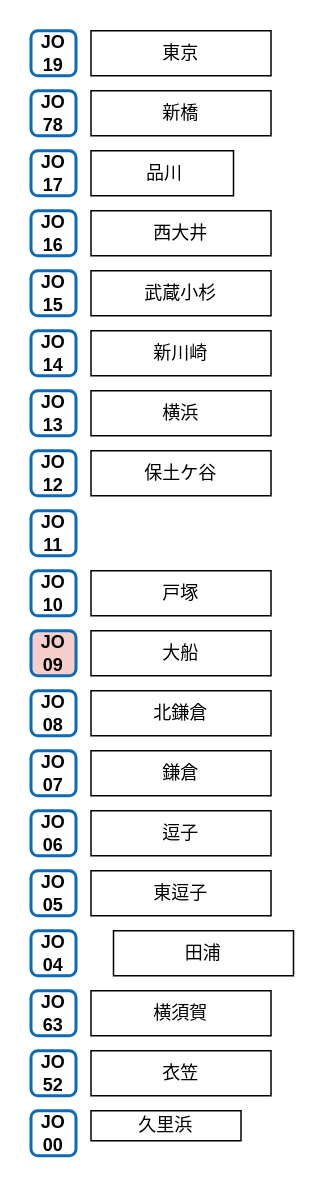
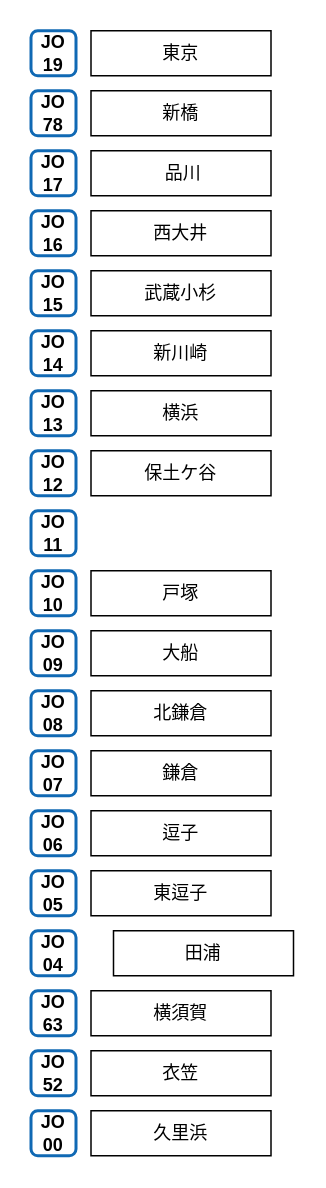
  <mxCell id="0" />
  <mxCell id="1" parent="0" />
  <mxCell id="2" value="&lt;b&gt;JO&lt;/b&gt;&lt;div&gt;&lt;b&gt;00&lt;/b&gt;&lt;/div&gt;" style="rounded=1;whiteSpace=wrap;html=1;strokeWidth=2;strokeColor=#1069B4;" vertex="1" parent="1"><mxGeometry x="20" y="740" width="30" height="30" as="geometry" /></mxCell>
- <mxCell id="3" value="久里浜" style="rounded=0;whiteSpace=wrap;html=1;" vertex="1" parent="1"><mxGeometry x="60" y="740" width="100" height="20" as="geometry" /></mxCell>
+ <mxCell id="3" value="久里浜" style="rounded=0;whiteSpace=wrap;html=1;" vertex="1" parent="1"><mxGeometry x="60" y="740" width="120" height="30" as="geometry" /></mxCell>
  <mxCell id="4" value="&lt;b&gt;JO&lt;/b&gt;&lt;div&gt;&lt;b&gt;52&lt;/b&gt;&lt;/div&gt;" style="rounded=1;whiteSpace=wrap;html=1;strokeWidth=2;strokeColor=#1069B4;" vertex="1" parent="1"><mxGeometry x="20" y="700" width="30" height="30" as="geometry" /></mxCell>
  <mxCell id="5" value="衣笠" style="rounded=0;whiteSpace=wrap;html=1;" vertex="1" parent="1"><mxGeometry x="60" y="700" width="120" height="30" as="geometry" /></mxCell>
  <mxCell id="6" value="横須賀" style="rounded=0;whiteSpace=wrap;html=1;" vertex="1" parent="1"><mxGeometry x="60" y="660" width="120" height="30" as="geometry" /></mxCell>
  <mxCell id="7" value="&lt;b&gt;JO&lt;/b&gt;&lt;div&gt;&lt;b&gt;63&lt;/b&gt;&lt;/div&gt;" style="rounded=1;whiteSpace=wrap;html=1;strokeWidth=2;strokeColor=#1069B4;" vertex="1" parent="1"><mxGeometry x="20" y="660" width="30" height="30" as="geometry" /></mxCell>
  <mxCell id="8" value="田浦" style="rounded=0;whiteSpace=wrap;html=1;" vertex="1" parent="1"><mxGeometry x="75" y="620" width="120" height="30" as="geometry" /></mxCell>
  <mxCell id="9" value="東逗子" style="rounded=0;whiteSpace=wrap;html=1;" vertex="1" parent="1"><mxGeometry x="60" y="580" width="120" height="30" as="geometry" /></mxCell>
  <mxCell id="10" value="&lt;b&gt;JO&lt;/b&gt;&lt;div&gt;&lt;b&gt;04&lt;/b&gt;&lt;/div&gt;" style="rounded=1;whiteSpace=wrap;html=1;strokeWidth=2;strokeColor=#1069B4;" vertex="1" parent="1"><mxGeometry x="20" y="620" width="30" height="30" as="geometry" /></mxCell>
  <mxCell id="11" value="&lt;b&gt;JO&lt;/b&gt;&lt;div&gt;&lt;b&gt;05&lt;/b&gt;&lt;/div&gt;" style="rounded=1;whiteSpace=wrap;html=1;strokeWidth=2;strokeColor=#1069B4;" vertex="1" parent="1"><mxGeometry x="20" y="580" width="30" height="30" as="geometry" /></mxCell>
  <mxCell id="12" value="逗子" style="rounded=0;whiteSpace=wrap;html=1;" vertex="1" parent="1"><mxGeometry x="60" y="540" width="120" height="30" as="geometry" /></mxCell>
  <mxCell id="13" value="&lt;b&gt;JO&lt;/b&gt;&lt;div&gt;&lt;b&gt;06&lt;/b&gt;&lt;/div&gt;" style="rounded=1;whiteSpace=wrap;html=1;strokeWidth=2;strokeColor=#1069B4;" vertex="1" parent="1"><mxGeometry x="20" y="540" width="30" height="30" as="geometry" /></mxCell>
  <mxCell id="14" value="鎌倉" style="rounded=0;whiteSpace=wrap;html=1;" vertex="1" parent="1"><mxGeometry x="60" y="500" width="120" height="30" as="geometry" /></mxCell>
  <mxCell id="15" value="&lt;b&gt;JO&lt;/b&gt;&lt;div&gt;&lt;b&gt;07&lt;/b&gt;&lt;/div&gt;" style="rounded=1;whiteSpace=wrap;html=1;strokeWidth=2;strokeColor=#1069B4;" vertex="1" parent="1"><mxGeometry x="20" y="500" width="30" height="30" as="geometry" /></mxCell>
  <mxCell id="16" value="&lt;b&gt;JO&lt;/b&gt;&lt;div&gt;&lt;b&gt;08&lt;/b&gt;&lt;/div&gt;" style="rounded=1;whiteSpace=wrap;html=1;strokeWidth=2;strokeColor=#1069B4;" vertex="1" parent="1"><mxGeometry x="20" y="460" width="30" height="30" as="geometry" /></mxCell>
  <mxCell id="17" value="北鎌倉" style="rounded=0;whiteSpace=wrap;html=1;" vertex="1" parent="1"><mxGeometry x="60" y="460" width="120" height="30" as="geometry" /></mxCell>
- <mxCell id="18" value="&lt;b&gt;JO&lt;/b&gt;&lt;div&gt;&lt;b&gt;09&lt;/b&gt;&lt;/div&gt;" style="rounded=1;whiteSpace=wrap;html=1;strokeWidth=2;strokeColor=#1069B4;fillColor=#f8cecc;" vertex="1" parent="1"><mxGeometry x="20" y="420" width="30" height="30" as="geometry" /></mxCell>
+ <mxCell id="18" value="&lt;b&gt;JO&lt;/b&gt;&lt;div&gt;&lt;b&gt;09&lt;/b&gt;&lt;/div&gt;" style="rounded=1;whiteSpace=wrap;html=1;strokeWidth=2;strokeColor=#1069B4;" vertex="1" parent="1"><mxGeometry x="20" y="420" width="30" height="30" as="geometry" /></mxCell>
  <mxCell id="19" value="大船" style="rounded=0;whiteSpace=wrap;html=1;" vertex="1" parent="1"><mxGeometry x="60" y="420" width="120" height="30" as="geometry" /></mxCell>
  <mxCell id="20" value="&lt;b&gt;JO&lt;/b&gt;&lt;div&gt;&lt;b&gt;10&lt;/b&gt;&lt;/div&gt;" style="rounded=1;whiteSpace=wrap;html=1;strokeWidth=2;strokeColor=#1069B4;" vertex="1" parent="1"><mxGeometry x="20" y="380" width="30" height="30" as="geometry" /></mxCell>
  <mxCell id="21" value="戸塚" style="rounded=0;whiteSpace=wrap;html=1;" vertex="1" parent="1"><mxGeometry x="60" y="380" width="120" height="30" as="geometry" /></mxCell>
  <mxCell id="22" value="保土ケ谷" style="rounded=0;whiteSpace=wrap;html=1;" vertex="1" parent="1"><mxGeometry x="60" y="300" width="120" height="30" as="geometry" /></mxCell>
  <mxCell id="23" value="横浜" style="rounded=0;whiteSpace=wrap;html=1;" vertex="1" parent="1"><mxGeometry x="60" y="260" width="120" height="30" as="geometry" /></mxCell>
  <mxCell id="24" value="新川崎" style="rounded=0;whiteSpace=wrap;html=1;" vertex="1" parent="1"><mxGeometry x="60" y="220" width="120" height="30" as="geometry" /></mxCell>
  <mxCell id="25" value="武蔵小杉" style="rounded=0;whiteSpace=wrap;html=1;" vertex="1" parent="1"><mxGeometry x="60" y="180" width="120" height="30" as="geometry" /></mxCell>
  <mxCell id="26" value="西大井" style="rounded=0;whiteSpace=wrap;html=1;" vertex="1" parent="1"><mxGeometry x="60" y="140" width="120" height="30" as="geometry" /></mxCell>
- <mxCell id="27" value="&amp;nbsp;品川" style="rounded=0;whiteSpace=wrap;html=1;" vertex="1" parent="1"><mxGeometry x="60" y="100" width="95" height="30" as="geometry" /></mxCell>
+ <mxCell id="27" value="&amp;nbsp;品川" style="rounded=0;whiteSpace=wrap;html=1;" vertex="1" parent="1"><mxGeometry x="60" y="100" width="120" height="30" as="geometry" /></mxCell>
  <mxCell id="28" value="新橋" style="rounded=0;whiteSpace=wrap;html=1;" vertex="1" parent="1"><mxGeometry x="60" y="60" width="120" height="30" as="geometry" /></mxCell>
  <mxCell id="29" value="東京" style="rounded=0;whiteSpace=wrap;html=1;" vertex="1" parent="1"><mxGeometry x="60" y="20" width="120" height="30" as="geometry" /></mxCell>
  <mxCell id="30" value="&lt;b&gt;JO&lt;/b&gt;&lt;div&gt;&lt;b&gt;11&lt;/b&gt;&lt;/div&gt;" style="rounded=1;whiteSpace=wrap;html=1;strokeWidth=2;strokeColor=#1069B4;" vertex="1" parent="1"><mxGeometry x="20" y="340" width="30" height="30" as="geometry" /></mxCell>
  <mxCell id="31" value="&lt;b&gt;JO&lt;/b&gt;&lt;div&gt;&lt;b&gt;12&lt;/b&gt;&lt;/div&gt;" style="rounded=1;whiteSpace=wrap;html=1;strokeWidth=2;strokeColor=#1069B4;" vertex="1" parent="1"><mxGeometry x="20" y="300" width="30" height="30" as="geometry" /></mxCell>
  <mxCell id="32" value="&lt;b&gt;JO&lt;/b&gt;&lt;div&gt;&lt;b&gt;13&lt;/b&gt;&lt;/div&gt;" style="rounded=1;whiteSpace=wrap;html=1;strokeWidth=2;strokeColor=#1069B4;" vertex="1" parent="1"><mxGeometry x="20" y="260" width="30" height="30" as="geometry" /></mxCell>
  <mxCell id="33" value="&lt;b&gt;JO&lt;/b&gt;&lt;div&gt;&lt;b&gt;14&lt;/b&gt;&lt;/div&gt;" style="rounded=1;whiteSpace=wrap;html=1;strokeWidth=2;strokeColor=#1069B4;" vertex="1" parent="1"><mxGeometry x="20" y="220" width="30" height="30" as="geometry" /></mxCell>
  <mxCell id="34" value="&lt;b&gt;JO&lt;/b&gt;&lt;div&gt;&lt;b&gt;15&lt;/b&gt;&lt;/div&gt;" style="rounded=1;whiteSpace=wrap;html=1;strokeWidth=2;strokeColor=#1069B4;" vertex="1" parent="1"><mxGeometry x="20" y="180" width="30" height="30" as="geometry" /></mxCell>
  <mxCell id="35" value="&lt;b&gt;JO&lt;/b&gt;&lt;div&gt;&lt;b&gt;16&lt;/b&gt;&lt;/div&gt;" style="rounded=1;whiteSpace=wrap;html=1;strokeWidth=2;strokeColor=#1069B4;" vertex="1" parent="1"><mxGeometry x="20" y="140" width="30" height="30" as="geometry" /></mxCell>
  <mxCell id="36" value="&lt;b&gt;JO&lt;/b&gt;&lt;div&gt;&lt;b&gt;17&lt;/b&gt;&lt;/div&gt;" style="rounded=1;whiteSpace=wrap;html=1;strokeWidth=2;strokeColor=#1069B4;" vertex="1" parent="1"><mxGeometry x="20" y="100" width="30" height="30" as="geometry" /></mxCell>
  <mxCell id="37" value="&lt;b&gt;JO&lt;/b&gt;&lt;div&gt;&lt;b&gt;78&lt;/b&gt;&lt;/div&gt;" style="rounded=1;whiteSpace=wrap;html=1;strokeWidth=2;strokeColor=#1069B4;" vertex="1" parent="1"><mxGeometry x="20" y="60" width="30" height="30" as="geometry" /></mxCell>
  <mxCell id="38" value="&lt;b&gt;JO&lt;/b&gt;&lt;div&gt;&lt;b&gt;19&lt;/b&gt;&lt;/div&gt;" style="rounded=1;whiteSpace=wrap;html=1;strokeWidth=2;strokeColor=#1069B4;" vertex="1" parent="1"><mxGeometry x="20" y="20" width="30" height="30" as="geometry" /></mxCell>
